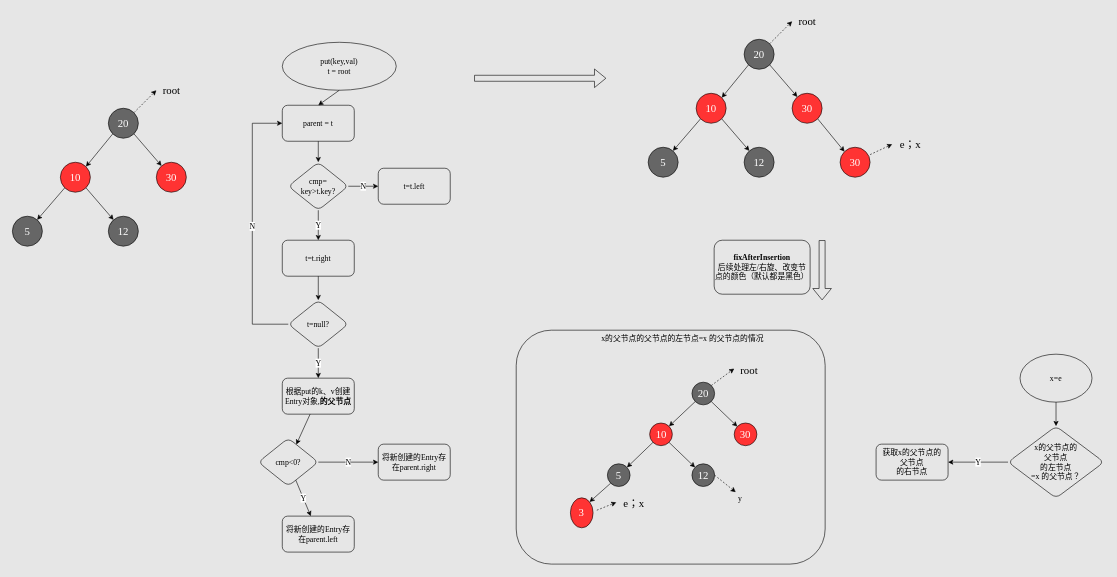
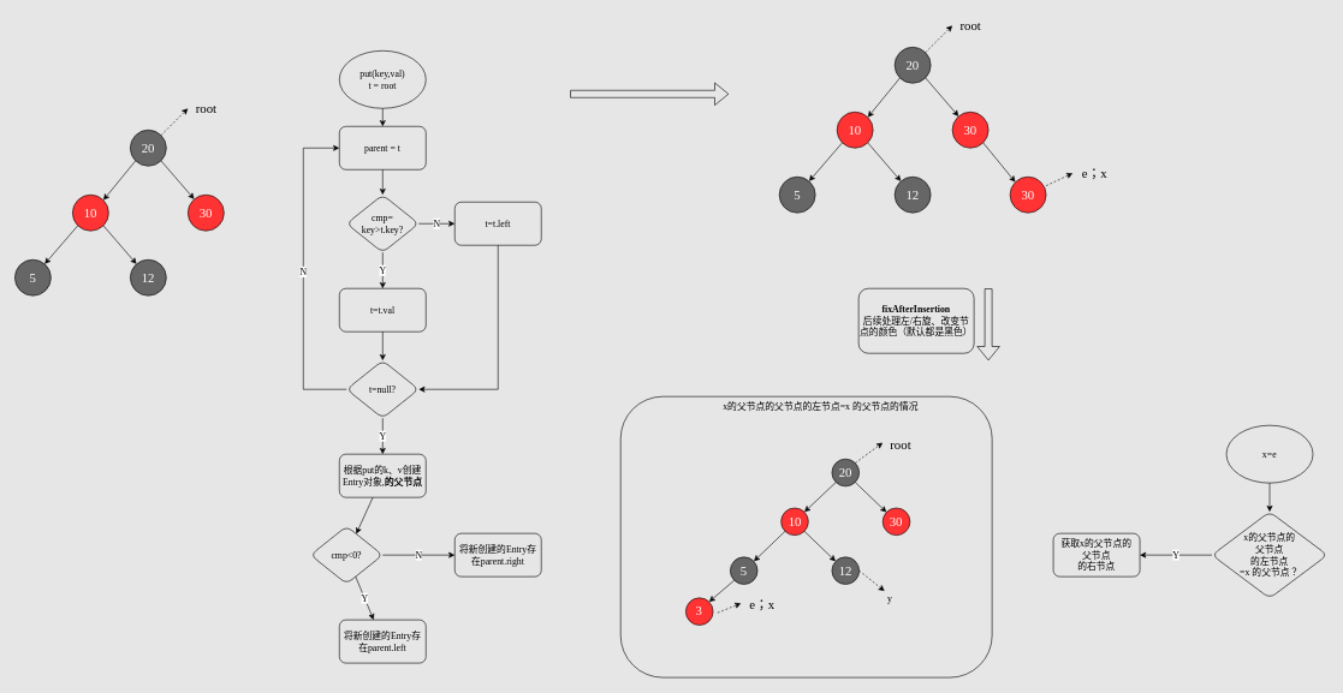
  <mxCell id="0" />
  <mxCell id="1" parent="0" />
  <mxCell id="2" style="rounded=0;orthogonalLoop=1;jettySize=auto;html=1;exitX=0;exitY=1;exitDx=0;exitDy=0;entryX=1;entryY=0;entryDx=0;entryDy=0;fontColor=#FFFFFF;fontSize=18;fontFamily=Verdana;" edge="1" parent="1" source="5" target="8"><mxGeometry relative="1" as="geometry" /></mxCell>
  <mxCell id="3" style="edgeStyle=none;rounded=0;orthogonalLoop=1;jettySize=auto;html=1;exitX=1;exitY=1;exitDx=0;exitDy=0;fontColor=#FFFFFF;fontSize=18;fontFamily=Verdana;" edge="1" parent="1" source="5" target="9"><mxGeometry relative="1" as="geometry" /></mxCell>
  <mxCell id="4" style="edgeStyle=none;rounded=0;orthogonalLoop=1;jettySize=auto;html=1;exitX=1;exitY=0;exitDx=0;exitDy=0;fontSize=18;fontColor=#000000;dashed=1;fontFamily=Verdana;" edge="1" parent="1" source="5"><mxGeometry relative="1" as="geometry"><mxPoint x="260" y="150" as="targetPoint" /></mxGeometry></mxCell>
  <mxCell id="5" value="20" style="ellipse;whiteSpace=wrap;html=1;aspect=fixed;fillColor=#666666;fontColor=#FFFFFF;fontSize=18;fontFamily=Verdana;" vertex="1" parent="1"><mxGeometry x="180" y="180" width="50" height="50" as="geometry" /></mxCell>
  <mxCell id="6" style="edgeStyle=none;rounded=0;orthogonalLoop=1;jettySize=auto;html=1;exitX=0;exitY=1;exitDx=0;exitDy=0;fontColor=#FFFFFF;fontSize=18;fontFamily=Verdana;" edge="1" parent="1" source="8" target="10"><mxGeometry relative="1" as="geometry" /></mxCell>
  <mxCell id="7" style="edgeStyle=none;rounded=0;orthogonalLoop=1;jettySize=auto;html=1;exitX=1;exitY=1;exitDx=0;exitDy=0;fontColor=#FFFFFF;fontSize=18;fontFamily=Verdana;" edge="1" parent="1" source="8" target="11"><mxGeometry relative="1" as="geometry" /></mxCell>
  <mxCell id="8" value="10" style="ellipse;whiteSpace=wrap;html=1;aspect=fixed;fillColor=#FF3333;fontColor=#FFFFFF;fontSize=18;fontFamily=Verdana;" vertex="1" parent="1"><mxGeometry x="100" y="270" width="50" height="50" as="geometry" /></mxCell>
  <mxCell id="9" value="30" style="ellipse;whiteSpace=wrap;html=1;aspect=fixed;fillColor=#FF3333;fontColor=#FFFFFF;fontSize=18;fontFamily=Verdana;" vertex="1" parent="1"><mxGeometry x="260" y="270" width="50" height="50" as="geometry" /></mxCell>
  <mxCell id="10" value="5" style="ellipse;whiteSpace=wrap;html=1;aspect=fixed;fillColor=#666666;fontColor=#FFFFFF;fontSize=18;fontFamily=Verdana;" vertex="1" parent="1"><mxGeometry x="20" y="360" width="50" height="50" as="geometry" /></mxCell>
  <mxCell id="11" value="12" style="ellipse;whiteSpace=wrap;html=1;aspect=fixed;fillColor=#666666;fontColor=#FFFFFF;fontSize=18;fontFamily=Verdana;" vertex="1" parent="1"><mxGeometry x="180" y="360" width="50" height="50" as="geometry" /></mxCell>
  <mxCell id="12" value="" style="edgeStyle=none;rounded=0;orthogonalLoop=1;jettySize=auto;html=1;fontSize=13;fontColor=#000000;fontFamily=Verdana;fontStyle=0" edge="1" parent="1" source="13" target="19"><mxGeometry relative="1" as="geometry" /></mxCell>
  <mxCell id="13" value="&lt;span style=&quot;font-size: 13px;&quot;&gt;parent = t&lt;/span&gt;" style="rounded=1;whiteSpace=wrap;html=1;fontSize=13;fontColor=#000000;fillColor=none;fontFamily=Verdana;fontStyle=0" vertex="1" parent="1"><mxGeometry x="470" y="175" width="120" height="60" as="geometry" /></mxCell>
  <mxCell id="14" style="edgeStyle=none;rounded=0;orthogonalLoop=1;jettySize=auto;html=1;exitX=0.5;exitY=1;exitDx=0;exitDy=0;entryX=0.5;entryY=0;entryDx=0;entryDy=0;fontSize=13;fontColor=#000000;fontFamily=Verdana;fontStyle=0" edge="1" parent="1" source="15" target="13"><mxGeometry relative="1" as="geometry" /></mxCell>
- <mxCell id="15" value="&lt;span style=&quot;font-size: 13px;&quot;&gt;put(key,val)&lt;br style=&quot;font-size: 13px;&quot;&gt;&lt;/span&gt;t = root&lt;span style=&quot;font-size: 13px;&quot;&gt;&lt;br style=&quot;font-size: 13px;&quot;&gt;&lt;/span&gt;" style="ellipse;whiteSpace=wrap;html=1;fontSize=13;fontColor=#000000;fillColor=none;fontFamily=Verdana;fontStyle=0" vertex="1" parent="1"><mxGeometry x="470" y="70" width="190" height="80" as="geometry" /></mxCell>
+ <mxCell id="15" value="&lt;span style=&quot;font-size: 13px;&quot;&gt;put(key,val)&lt;br style=&quot;font-size: 13px;&quot;&gt;&lt;/span&gt;t = root&lt;span style=&quot;font-size: 13px;&quot;&gt;&lt;br style=&quot;font-size: 13px;&quot;&gt;&lt;/span&gt;" style="ellipse;whiteSpace=wrap;html=1;fontSize=13;fontColor=#000000;fillColor=none;fontFamily=Verdana;fontStyle=0" vertex="1" parent="1"><mxGeometry x="470" y="70" width="120" height="80" as="geometry" /></mxCell>
  <mxCell id="16" value="root" style="text;html=1;align=center;verticalAlign=middle;resizable=0;points=[];autosize=1;strokeColor=none;fillColor=none;fontSize=18;fontColor=#000000;fontFamily=Verdana;" vertex="1" parent="1"><mxGeometry x="260" y="135" width="50" height="30" as="geometry" /></mxCell>
  <mxCell id="17" value="Y" style="edgeStyle=none;rounded=0;orthogonalLoop=1;jettySize=auto;html=1;fontSize=13;fontColor=#000000;fontFamily=Verdana;fontStyle=0" edge="1" parent="1" source="19" target="21"><mxGeometry relative="1" as="geometry" /></mxCell>
  <mxCell id="18" value="N" style="edgeStyle=none;rounded=0;orthogonalLoop=1;jettySize=auto;html=1;fontSize=13;fontColor=#000000;fontFamily=Verdana;fontStyle=0" edge="1" parent="1" source="19" target="23"><mxGeometry relative="1" as="geometry" /></mxCell>
  <mxCell id="19" value="cmp=&lt;br style=&quot;font-size: 13px;&quot;&gt;key&amp;gt;t.key?" style="rhombus;whiteSpace=wrap;html=1;fontSize=13;fillColor=none;fontColor=#000000;rounded=1;fontFamily=Verdana;fontStyle=0" vertex="1" parent="1"><mxGeometry x="480" y="270" width="100" height="80" as="geometry" /></mxCell>
  <mxCell id="20" value="" style="edgeStyle=none;rounded=0;orthogonalLoop=1;jettySize=auto;html=1;fontSize=13;fontColor=#000000;fontFamily=Verdana;fontStyle=0" edge="1" parent="1" source="21" target="26"><mxGeometry relative="1" as="geometry" /></mxCell>
- <mxCell id="21" value="t=t.right" style="whiteSpace=wrap;html=1;fontSize=13;fillColor=none;fontColor=#000000;rounded=1;fontFamily=Verdana;fontStyle=0" vertex="1" parent="1"><mxGeometry x="470" y="400" width="120" height="60" as="geometry" /></mxCell>
+ <mxCell id="21" value="t=t.val" style="whiteSpace=wrap;html=1;fontSize=13;fillColor=none;fontColor=#000000;rounded=1;fontFamily=Verdana;fontStyle=0" vertex="1" parent="1"><mxGeometry x="470" y="400" width="120" height="60" as="geometry" /></mxCell>
+ <mxCell id="22" style="edgeStyle=orthogonalEdgeStyle;rounded=0;orthogonalLoop=1;jettySize=auto;html=1;exitX=0.5;exitY=1;exitDx=0;exitDy=0;entryX=1;entryY=0.5;entryDx=0;entryDy=0;fontSize=13;fontColor=#000000;fontFamily=Verdana;fontStyle=0" edge="1" parent="1" source="23" target="26"><mxGeometry relative="1" as="geometry" /></mxCell>
  <mxCell id="23" value="t=t.left" style="whiteSpace=wrap;html=1;fontSize=13;fillColor=none;fontColor=#000000;rounded=1;fontFamily=Verdana;fontStyle=0" vertex="1" parent="1"><mxGeometry x="630" y="280" width="120" height="60" as="geometry" /></mxCell>
  <mxCell id="24" value="Y" style="edgeStyle=none;rounded=0;orthogonalLoop=1;jettySize=auto;html=1;fontSize=13;fontColor=#000000;fontFamily=Verdana;fontStyle=0" edge="1" parent="1" source="26" target="28"><mxGeometry relative="1" as="geometry" /></mxCell>
  <mxCell id="25" value="N" style="edgeStyle=orthogonalEdgeStyle;rounded=0;orthogonalLoop=1;jettySize=auto;html=1;exitX=0;exitY=0.5;exitDx=0;exitDy=0;entryX=0;entryY=0.5;entryDx=0;entryDy=0;fontFamily=Verdana;fontSize=13;fontColor=#000000;fontStyle=0" edge="1" parent="1" source="26" target="13"><mxGeometry relative="1" as="geometry"><Array as="points"><mxPoint x="420" y="540" /><mxPoint x="420" y="205" /></Array></mxGeometry></mxCell>
  <mxCell id="26" value="t=null?" style="rhombus;whiteSpace=wrap;html=1;fontSize=13;fillColor=none;fontColor=#000000;rounded=1;fontFamily=Verdana;fontStyle=0" vertex="1" parent="1"><mxGeometry x="480" y="500" width="100" height="80" as="geometry" /></mxCell>
  <mxCell id="27" value="" style="edgeStyle=none;rounded=0;orthogonalLoop=1;jettySize=auto;html=1;fontSize=13;fontColor=#000000;fontFamily=Verdana;fontStyle=0" edge="1" parent="1" source="28" target="31"><mxGeometry relative="1" as="geometry" /></mxCell>
  <mxCell id="28" value="根据put的k、v创建Entry对象,&lt;b&gt;的父节点&lt;/b&gt;" style="whiteSpace=wrap;html=1;fontSize=13;fillColor=none;fontColor=#000000;rounded=1;fontFamily=Verdana;fontStyle=0" vertex="1" parent="1"><mxGeometry x="470" y="630" width="120" height="60" as="geometry" /></mxCell>
  <mxCell id="29" value="Y" style="edgeStyle=none;rounded=0;orthogonalLoop=1;jettySize=auto;html=1;fontSize=13;fontColor=#000000;fontFamily=Verdana;fontStyle=0" edge="1" parent="1" source="31" target="32"><mxGeometry relative="1" as="geometry" /></mxCell>
  <mxCell id="30" value="N" style="edgeStyle=none;rounded=0;orthogonalLoop=1;jettySize=auto;html=1;fontSize=13;fontColor=#000000;fontFamily=Verdana;fontStyle=0" edge="1" parent="1" source="31" target="33"><mxGeometry relative="1" as="geometry" /></mxCell>
  <mxCell id="31" value="cmp&amp;lt;0?" style="rhombus;whiteSpace=wrap;html=1;fontSize=13;fillColor=none;fontColor=#000000;rounded=1;fontFamily=Verdana;fontStyle=0" vertex="1" parent="1"><mxGeometry x="430" y="730" width="100" height="80" as="geometry" /></mxCell>
  <mxCell id="32" value="将新创建的Entry存在parent.left" style="whiteSpace=wrap;html=1;fontSize=13;fillColor=none;fontColor=#000000;rounded=1;fontFamily=Verdana;fontStyle=0" vertex="1" parent="1"><mxGeometry x="470" y="860" width="120" height="60" as="geometry" /></mxCell>
  <mxCell id="33" value="&lt;span style=&quot;font-size: 13px;&quot;&gt;将新创建的Entry存在parent.right&lt;/span&gt;" style="whiteSpace=wrap;html=1;fontSize=13;fillColor=none;fontColor=#000000;rounded=1;fontFamily=Verdana;fontStyle=0" vertex="1" parent="1"><mxGeometry x="630" y="740" width="120" height="60" as="geometry" /></mxCell>
  <mxCell id="34" value="&lt;b&gt;fixAfterInsertion&lt;/b&gt;&lt;br style=&quot;font-size: 13px;&quot;&gt;后续处理左/右旋、改变节点的颜色（默认都是黑色）" style="whiteSpace=wrap;html=1;fontSize=13;fillColor=none;fontColor=#000000;rounded=1;fontFamily=Verdana;fontStyle=0" vertex="1" parent="1"><mxGeometry x="1190" y="400" width="160" height="90" as="geometry" /></mxCell>
  <mxCell id="35" value="" style="shape=flexArrow;endArrow=classic;html=1;rounded=0;fontFamily=Verdana;fontSize=13;fontColor=#000000;" edge="1" parent="1"><mxGeometry width="50" height="50" relative="1" as="geometry"><mxPoint x="790" y="130" as="sourcePoint" /><mxPoint x="1010" y="130" as="targetPoint" /></mxGeometry></mxCell>
  <mxCell id="36" style="edgeStyle=none;rounded=0;orthogonalLoop=1;jettySize=auto;html=1;exitX=1;exitY=0;exitDx=0;exitDy=0;fontFamily=Verdana;fontSize=13;fontColor=#000000;dashed=1;" edge="1" parent="1"><mxGeometry relative="1" as="geometry"><mxPoint x="1449.998" y="257.322" as="sourcePoint" /><mxPoint x="1486.82" y="240" as="targetPoint" /></mxGeometry></mxCell>
  <mxCell id="37" value="" style="shape=flexArrow;endArrow=classic;html=1;rounded=0;fontFamily=Verdana;fontSize=13;fontColor=#000000;" edge="1" parent="1"><mxGeometry width="50" height="50" relative="1" as="geometry"><mxPoint x="1370" y="400" as="sourcePoint" /><mxPoint x="1370" y="500" as="targetPoint" /></mxGeometry></mxCell>
  <mxCell id="38" value="Y" style="edgeStyle=none;rounded=0;orthogonalLoop=1;jettySize=auto;html=1;fontFamily=Verdana;fontSize=13;fontColor=#000000;" edge="1" parent="1" source="39" target="75"><mxGeometry relative="1" as="geometry" /></mxCell>
  <mxCell id="39" value="x的父节点的&lt;br&gt;父节点&lt;br&gt;的左节点&lt;br&gt;=x 的父节点？" style="rhombus;whiteSpace=wrap;html=1;fontSize=13;fillColor=none;fontColor=#000000;rounded=1;fontFamily=Verdana;fontStyle=0" vertex="1" parent="1"><mxGeometry x="1680" y="710" width="160" height="120" as="geometry" /></mxCell>
  <mxCell id="40" style="edgeStyle=none;rounded=0;orthogonalLoop=1;jettySize=auto;html=1;exitX=0.5;exitY=1;exitDx=0;exitDy=0;fontFamily=Verdana;fontSize=13;fontColor=#000000;" edge="1" parent="1" source="41" target="39"><mxGeometry relative="1" as="geometry" /></mxCell>
  <mxCell id="41" value="x=e&lt;span style=&quot;font-size: 13px;&quot;&gt;&lt;br style=&quot;font-size: 13px;&quot;&gt;&lt;/span&gt;" style="ellipse;whiteSpace=wrap;html=1;fontSize=13;fontColor=#000000;fillColor=none;fontFamily=Verdana;fontStyle=0" vertex="1" parent="1"><mxGeometry x="1700" y="590" width="120" height="80" as="geometry" /></mxCell>
  <mxCell id="42" value="e；x" style="text;html=1;align=center;verticalAlign=middle;resizable=0;points=[];autosize=1;strokeColor=none;fillColor=none;fontSize=18;fontFamily=Verdana;fontColor=#000000;" vertex="1" parent="1"><mxGeometry x="1496.82" y="230" width="40" height="20" as="geometry" /></mxCell>
  <mxCell id="43" style="rounded=0;orthogonalLoop=1;jettySize=auto;html=1;exitX=0;exitY=1;exitDx=0;exitDy=0;entryX=1;entryY=0;entryDx=0;entryDy=0;fontColor=#FFFFFF;fontSize=18;fontFamily=Verdana;" edge="1" parent="1" source="46" target="49"><mxGeometry relative="1" as="geometry" /></mxCell>
  <mxCell id="44" style="edgeStyle=none;rounded=0;orthogonalLoop=1;jettySize=auto;html=1;exitX=1;exitY=1;exitDx=0;exitDy=0;fontColor=#FFFFFF;fontSize=18;fontFamily=Verdana;" edge="1" parent="1" source="46" target="51"><mxGeometry relative="1" as="geometry" /></mxCell>
  <mxCell id="45" style="edgeStyle=none;rounded=0;orthogonalLoop=1;jettySize=auto;html=1;exitX=1;exitY=0;exitDx=0;exitDy=0;fontSize=18;fontColor=#000000;dashed=1;fontFamily=Verdana;" edge="1" parent="1" source="46"><mxGeometry relative="1" as="geometry"><mxPoint x="1320" y="35" as="targetPoint" /></mxGeometry></mxCell>
  <mxCell id="46" value="20" style="ellipse;whiteSpace=wrap;html=1;aspect=fixed;fillColor=#666666;fontColor=#FFFFFF;fontSize=18;fontFamily=Verdana;" vertex="1" parent="1"><mxGeometry x="1240" y="65" width="50" height="50" as="geometry" /></mxCell>
  <mxCell id="47" style="edgeStyle=none;rounded=0;orthogonalLoop=1;jettySize=auto;html=1;exitX=0;exitY=1;exitDx=0;exitDy=0;fontColor=#FFFFFF;fontSize=18;fontFamily=Verdana;" edge="1" parent="1" source="49" target="52"><mxGeometry relative="1" as="geometry" /></mxCell>
  <mxCell id="48" style="edgeStyle=none;rounded=0;orthogonalLoop=1;jettySize=auto;html=1;exitX=1;exitY=1;exitDx=0;exitDy=0;fontColor=#FFFFFF;fontSize=18;fontFamily=Verdana;" edge="1" parent="1" source="49" target="53"><mxGeometry relative="1" as="geometry" /></mxCell>
  <mxCell id="49" value="10" style="ellipse;whiteSpace=wrap;html=1;aspect=fixed;fillColor=#FF3333;fontColor=#FFFFFF;fontSize=18;fontFamily=Verdana;" vertex="1" parent="1"><mxGeometry x="1160" y="155" width="50" height="50" as="geometry" /></mxCell>
  <mxCell id="50" style="edgeStyle=none;rounded=0;orthogonalLoop=1;jettySize=auto;html=1;exitX=1;exitY=1;exitDx=0;exitDy=0;entryX=0;entryY=0;entryDx=0;entryDy=0;fontFamily=Verdana;fontSize=13;fontColor=#000000;" edge="1" parent="1" source="51" target="55"><mxGeometry relative="1" as="geometry" /></mxCell>
  <mxCell id="51" value="30" style="ellipse;whiteSpace=wrap;html=1;aspect=fixed;fillColor=#FF3333;fontColor=#FFFFFF;fontSize=18;fontFamily=Verdana;" vertex="1" parent="1"><mxGeometry x="1320" y="155" width="50" height="50" as="geometry" /></mxCell>
  <mxCell id="52" value="5" style="ellipse;whiteSpace=wrap;html=1;aspect=fixed;fillColor=#666666;fontColor=#FFFFFF;fontSize=18;fontFamily=Verdana;" vertex="1" parent="1"><mxGeometry x="1080" y="245" width="50" height="50" as="geometry" /></mxCell>
  <mxCell id="53" value="12" style="ellipse;whiteSpace=wrap;html=1;aspect=fixed;fillColor=#666666;fontColor=#FFFFFF;fontSize=18;fontFamily=Verdana;" vertex="1" parent="1"><mxGeometry x="1240" y="245" width="50" height="50" as="geometry" /></mxCell>
  <mxCell id="54" value="root" style="text;html=1;align=center;verticalAlign=middle;resizable=0;points=[];autosize=1;strokeColor=none;fillColor=none;fontSize=18;fontColor=#000000;fontFamily=Verdana;" vertex="1" parent="1"><mxGeometry x="1320" width="50" height="30" as="geometry" y="20" /></mxCell>
  <mxCell id="55" value="30" style="ellipse;whiteSpace=wrap;html=1;aspect=fixed;fillColor=#FF3333;fontColor=#FFFFFF;fontSize=18;fontFamily=Verdana;" vertex="1" parent="1"><mxGeometry x="1400" y="245" width="50" height="50" as="geometry" /></mxCell>
  <mxCell id="56" value="" style="group" vertex="1" connectable="0" parent="1"><mxGeometry x="860" y="550" width="515.07" height="390" as="geometry" /></mxCell>
  <mxCell id="57" value="&lt;blockquote style=&quot;margin: 0 0 0 40px; border: none; padding: 0px;&quot;&gt;&lt;span style=&quot;&quot;&gt;x的父节点的&lt;/span&gt;&lt;span style=&quot;&quot;&gt;父节点&lt;/span&gt;&lt;span style=&quot;&quot;&gt;的左节点&lt;/span&gt;&lt;span style=&quot;background-color: initial;&quot;&gt;=x 的父节点的情况&lt;/span&gt;&lt;/blockquote&gt;" style="rounded=1;whiteSpace=wrap;html=1;fontFamily=Verdana;fontSize=13;fontColor=#000000;fillColor=none;align=center;verticalAlign=top;" vertex="1" parent="56"><mxGeometry width="515.07" height="390" as="geometry" /></mxCell>
  <mxCell id="58" style="edgeStyle=none;rounded=0;orthogonalLoop=1;jettySize=auto;html=1;exitX=1;exitY=0;exitDx=0;exitDy=0;fontSize=18;fontColor=#000000;dashed=1;fontFamily=Verdana;" edge="1" parent="56" source="59"><mxGeometry relative="1" as="geometry"><mxPoint x="363.454" y="64.024" as="targetPoint" /></mxGeometry></mxCell>
  <mxCell id="59" value="20" style="ellipse;whiteSpace=wrap;html=1;aspect=fixed;fillColor=#666666;fontColor=#FFFFFF;fontSize=18;fontFamily=Verdana;" vertex="1" parent="56"><mxGeometry x="292.978" y="86.707" width="37.805" height="37.805" as="geometry" /></mxCell>
  <mxCell id="60" value="10" style="ellipse;whiteSpace=wrap;html=1;aspect=fixed;fillColor=#FF3333;fontColor=#FFFFFF;fontSize=18;fontFamily=Verdana;" vertex="1" parent="56"><mxGeometry x="222.501" y="154.756" width="37.805" height="37.805" as="geometry" /></mxCell>
  <mxCell id="61" style="rounded=0;orthogonalLoop=1;jettySize=auto;html=1;exitX=0;exitY=1;exitDx=0;exitDy=0;entryX=1;entryY=0;entryDx=0;entryDy=0;fontColor=#FFFFFF;fontSize=18;fontFamily=Verdana;" edge="1" parent="56" source="59" target="60"><mxGeometry relative="1" as="geometry" /></mxCell>
  <mxCell id="62" value="30" style="ellipse;whiteSpace=wrap;html=1;aspect=fixed;fillColor=#FF3333;fontColor=#FFFFFF;fontSize=18;fontFamily=Verdana;" vertex="1" parent="56"><mxGeometry x="363.454" y="154.756" width="37.805" height="37.805" as="geometry" /></mxCell>
  <mxCell id="63" style="edgeStyle=none;rounded=0;orthogonalLoop=1;jettySize=auto;html=1;exitX=1;exitY=1;exitDx=0;exitDy=0;fontColor=#FFFFFF;fontSize=18;fontFamily=Verdana;" edge="1" parent="56" source="59" target="62"><mxGeometry relative="1" as="geometry" /></mxCell>
  <mxCell id="64" value="5" style="ellipse;whiteSpace=wrap;html=1;aspect=fixed;fillColor=#666666;fontColor=#FFFFFF;fontSize=18;fontFamily=Verdana;" vertex="1" parent="56"><mxGeometry x="152.025" y="222.805" width="37.805" height="37.805" as="geometry" /></mxCell>
  <mxCell id="65" style="edgeStyle=none;rounded=0;orthogonalLoop=1;jettySize=auto;html=1;exitX=0;exitY=1;exitDx=0;exitDy=0;fontColor=#FFFFFF;fontSize=18;fontFamily=Verdana;" edge="1" parent="56" source="60" target="64"><mxGeometry relative="1" as="geometry" /></mxCell>
  <mxCell id="66" style="rounded=0;orthogonalLoop=1;jettySize=auto;html=1;exitX=1;exitY=0.5;exitDx=0;exitDy=0;entryX=0.128;entryY=0;entryDx=0;entryDy=0;entryPerimeter=0;fontFamily=Verdana;fontSize=13;fontColor=#000000;dashed=1;" edge="1" parent="56" source="67" target="74"><mxGeometry relative="1" as="geometry" /></mxCell>
  <mxCell id="67" value="12" style="ellipse;whiteSpace=wrap;html=1;aspect=fixed;fillColor=#666666;fontColor=#FFFFFF;fontSize=18;fontFamily=Verdana;" vertex="1" parent="56"><mxGeometry x="292.978" y="222.805" width="37.805" height="37.805" as="geometry" /></mxCell>
  <mxCell id="68" style="edgeStyle=none;rounded=0;orthogonalLoop=1;jettySize=auto;html=1;exitX=1;exitY=1;exitDx=0;exitDy=0;fontColor=#FFFFFF;fontSize=18;fontFamily=Verdana;" edge="1" parent="56" source="60" target="67"><mxGeometry relative="1" as="geometry" /></mxCell>
  <mxCell id="69" value="root" style="text;html=1;align=center;verticalAlign=middle;resizable=0;points=[];autosize=1;strokeColor=none;fillColor=none;fontSize=18;fontColor=#000000;fontFamily=Verdana;" vertex="1" parent="56"><mxGeometry x="363.454" y="52.683" width="50" height="30" as="geometry" /></mxCell>
- <mxCell id="70" value="3" style="ellipse;whiteSpace=wrap;html=1;aspect=fixed;fillColor=#FF3333;fontColor=#FFFFFF;fontSize=18;fontFamily=Verdana;" vertex="1" parent="56"><mxGeometry x="90.359" y="279.512" width="37.805" height="50" as="geometry" /></mxCell>
+ <mxCell id="70" value="3" style="ellipse;whiteSpace=wrap;html=1;aspect=fixed;fillColor=#FF3333;fontColor=#FFFFFF;fontSize=18;fontFamily=Verdana;" vertex="1" parent="56"><mxGeometry x="90.359" y="279.512" width="37.805" height="37.805" as="geometry" /></mxCell>
  <mxCell id="71" style="edgeStyle=none;rounded=0;orthogonalLoop=1;jettySize=auto;html=1;exitX=0;exitY=1;exitDx=0;exitDy=0;entryX=1;entryY=0;entryDx=0;entryDy=0;fontFamily=Verdana;fontSize=13;fontColor=#000000;" edge="1" parent="56" source="64" target="70"><mxGeometry relative="1" as="geometry" /></mxCell>
  <mxCell id="72" style="edgeStyle=none;rounded=0;orthogonalLoop=1;jettySize=auto;html=1;exitX=1;exitY=0;exitDx=0;exitDy=0;fontFamily=Verdana;fontSize=13;fontColor=#000000;dashed=1;" edge="1" parent="56"><mxGeometry relative="1" as="geometry"><mxPoint x="134.404" y="300.171" as="sourcePoint" /><mxPoint x="166.843" y="287.073" as="targetPoint" /></mxGeometry></mxCell>
  <mxCell id="73" value="e；x" style="text;html=1;align=center;verticalAlign=middle;resizable=0;points=[];autosize=1;strokeColor=none;fillColor=none;fontSize=18;fontFamily=Verdana;fontColor=#000000;" vertex="1" parent="56"><mxGeometry x="175.652" y="279.512" width="40" height="20" as="geometry" /></mxCell>
  <mxCell id="74" value="y" style="text;html=1;align=center;verticalAlign=middle;resizable=0;points=[];autosize=1;strokeColor=none;fillColor=none;fontSize=13;fontFamily=Verdana;fontColor=#000000;" vertex="1" parent="56"><mxGeometry x="363.45" y="270" width="20" height="20" as="geometry" /></mxCell>
  <mxCell id="75" value="&lt;span style=&quot;&quot;&gt;获取x的父节点的&lt;/span&gt;&lt;br style=&quot;&quot;&gt;&lt;span style=&quot;&quot;&gt;父节点&lt;/span&gt;&lt;br style=&quot;&quot;&gt;&lt;span style=&quot;&quot;&gt;的右节点&lt;/span&gt;" style="whiteSpace=wrap;html=1;fontSize=13;fontFamily=Verdana;fillColor=none;fontColor=#000000;rounded=1;fontStyle=0;" vertex="1" parent="1"><mxGeometry x="1460" y="740" width="120" height="60" as="geometry" /></mxCell>
